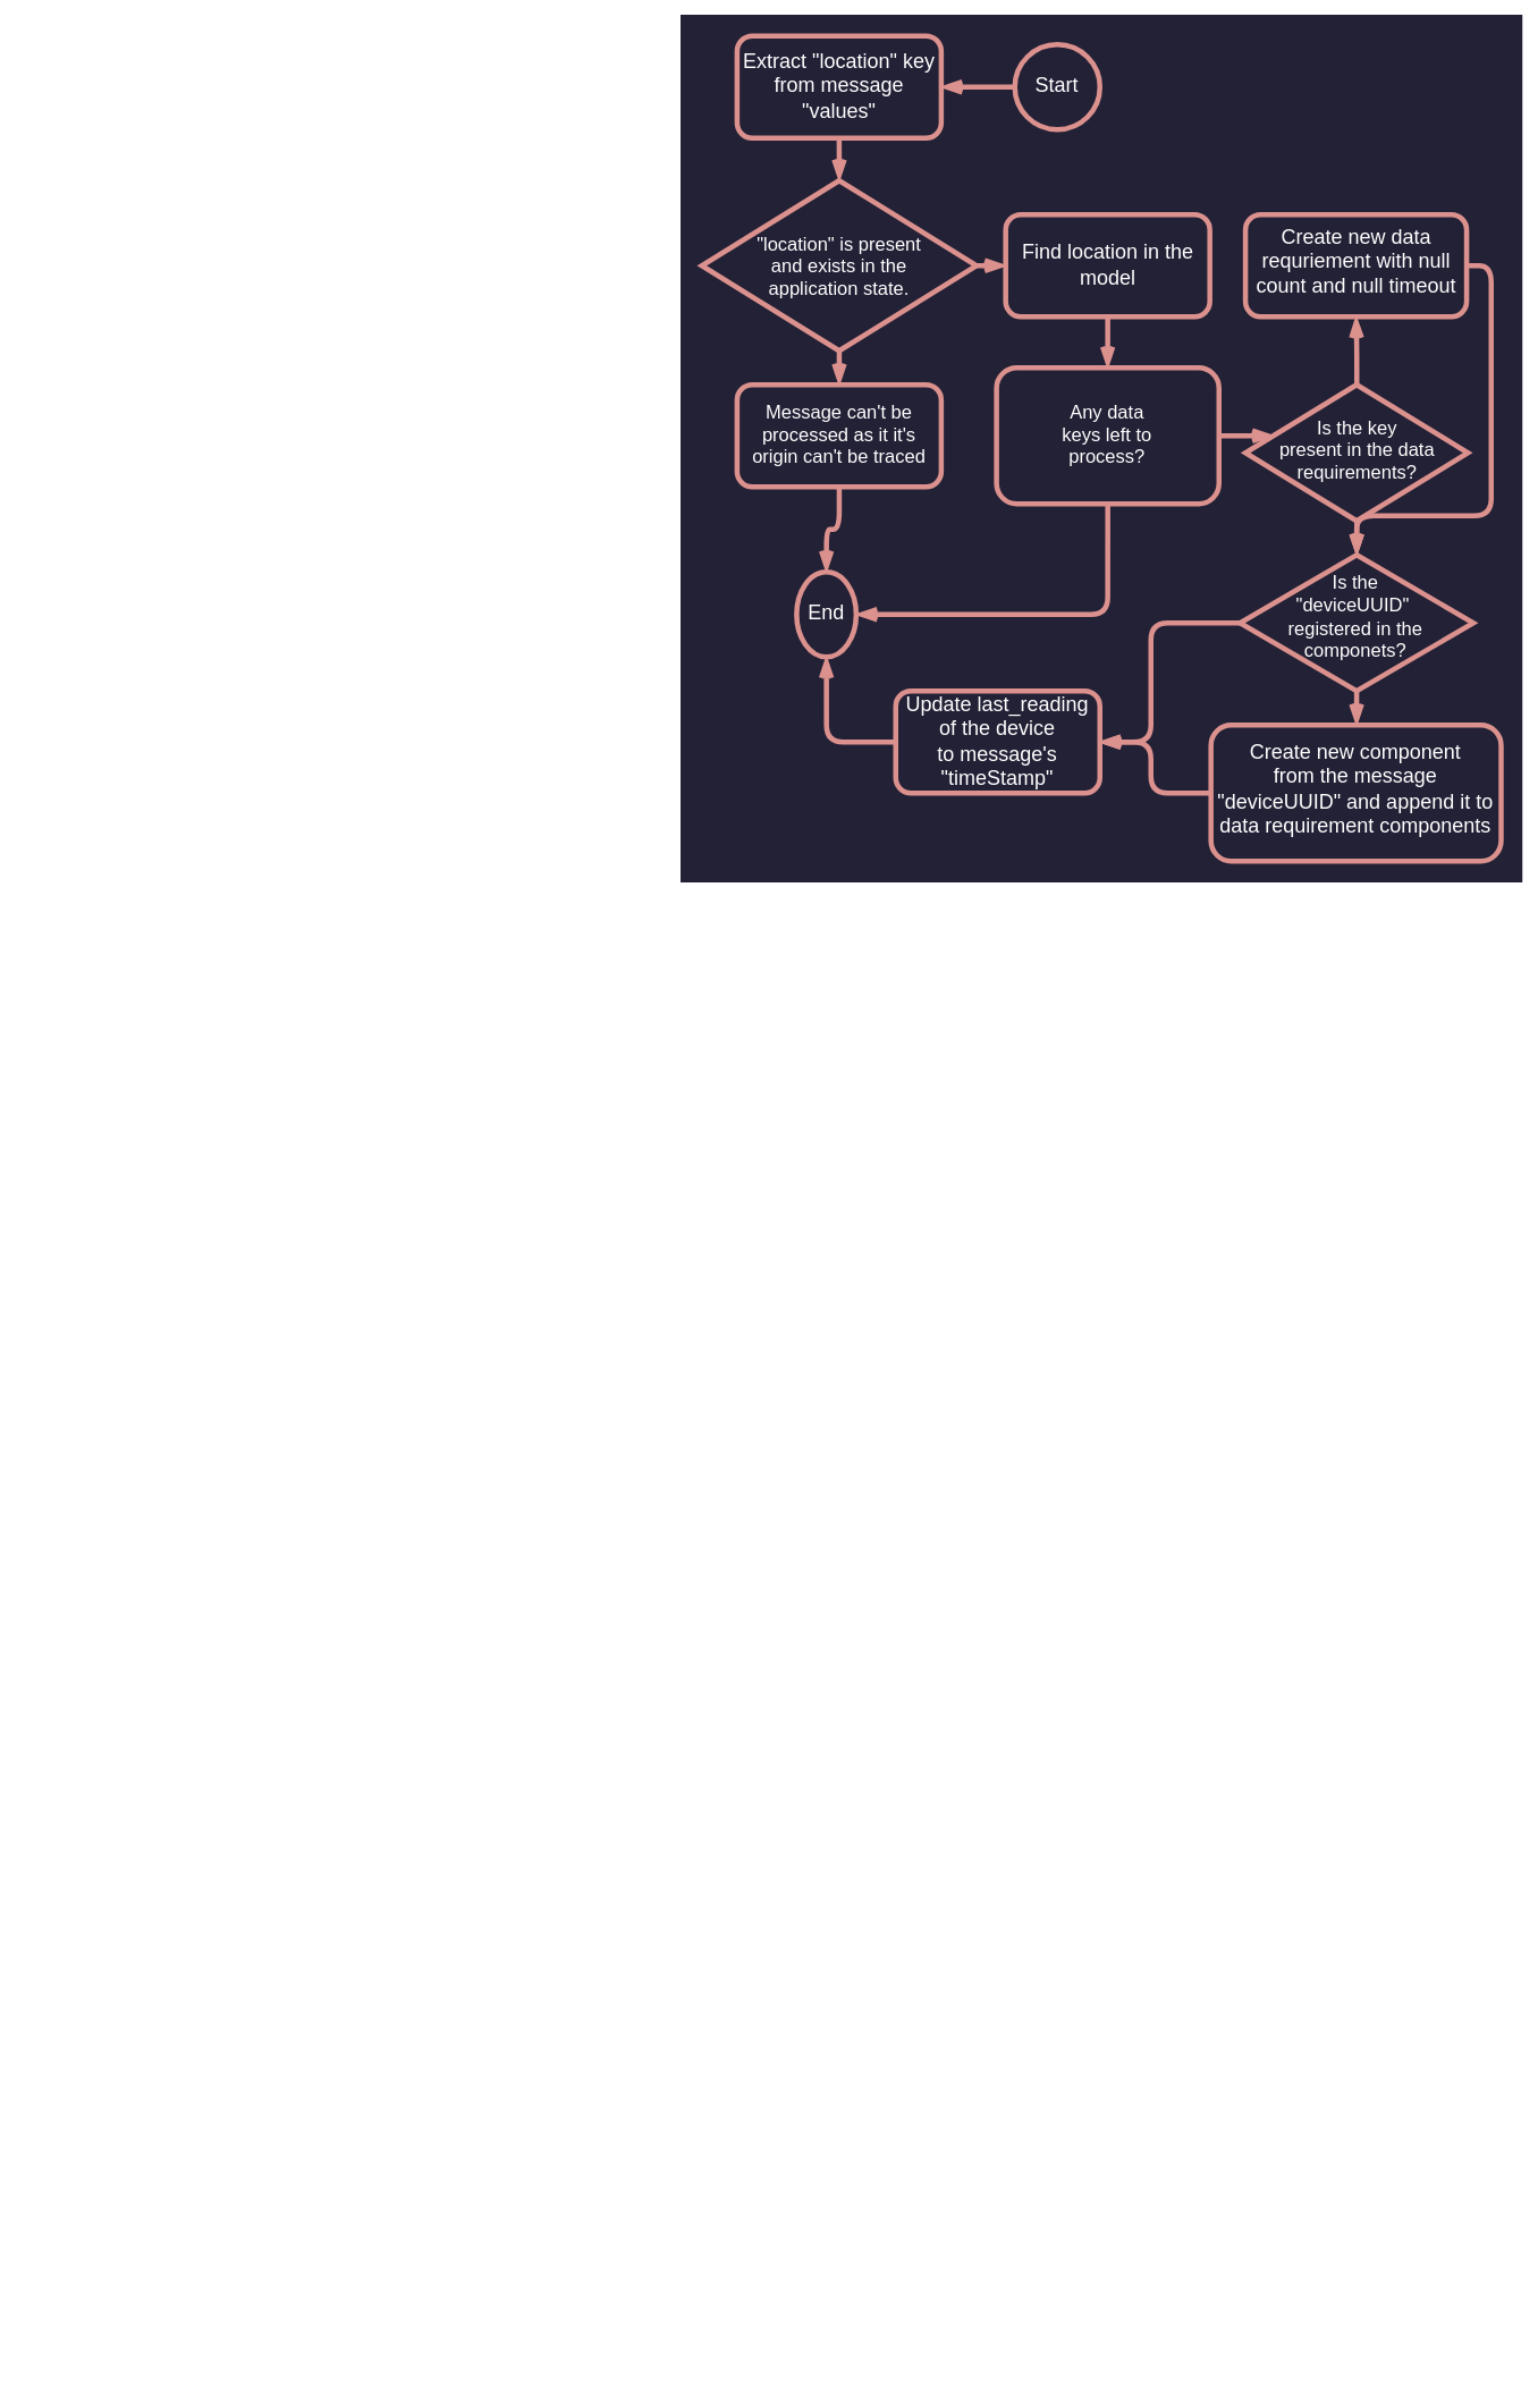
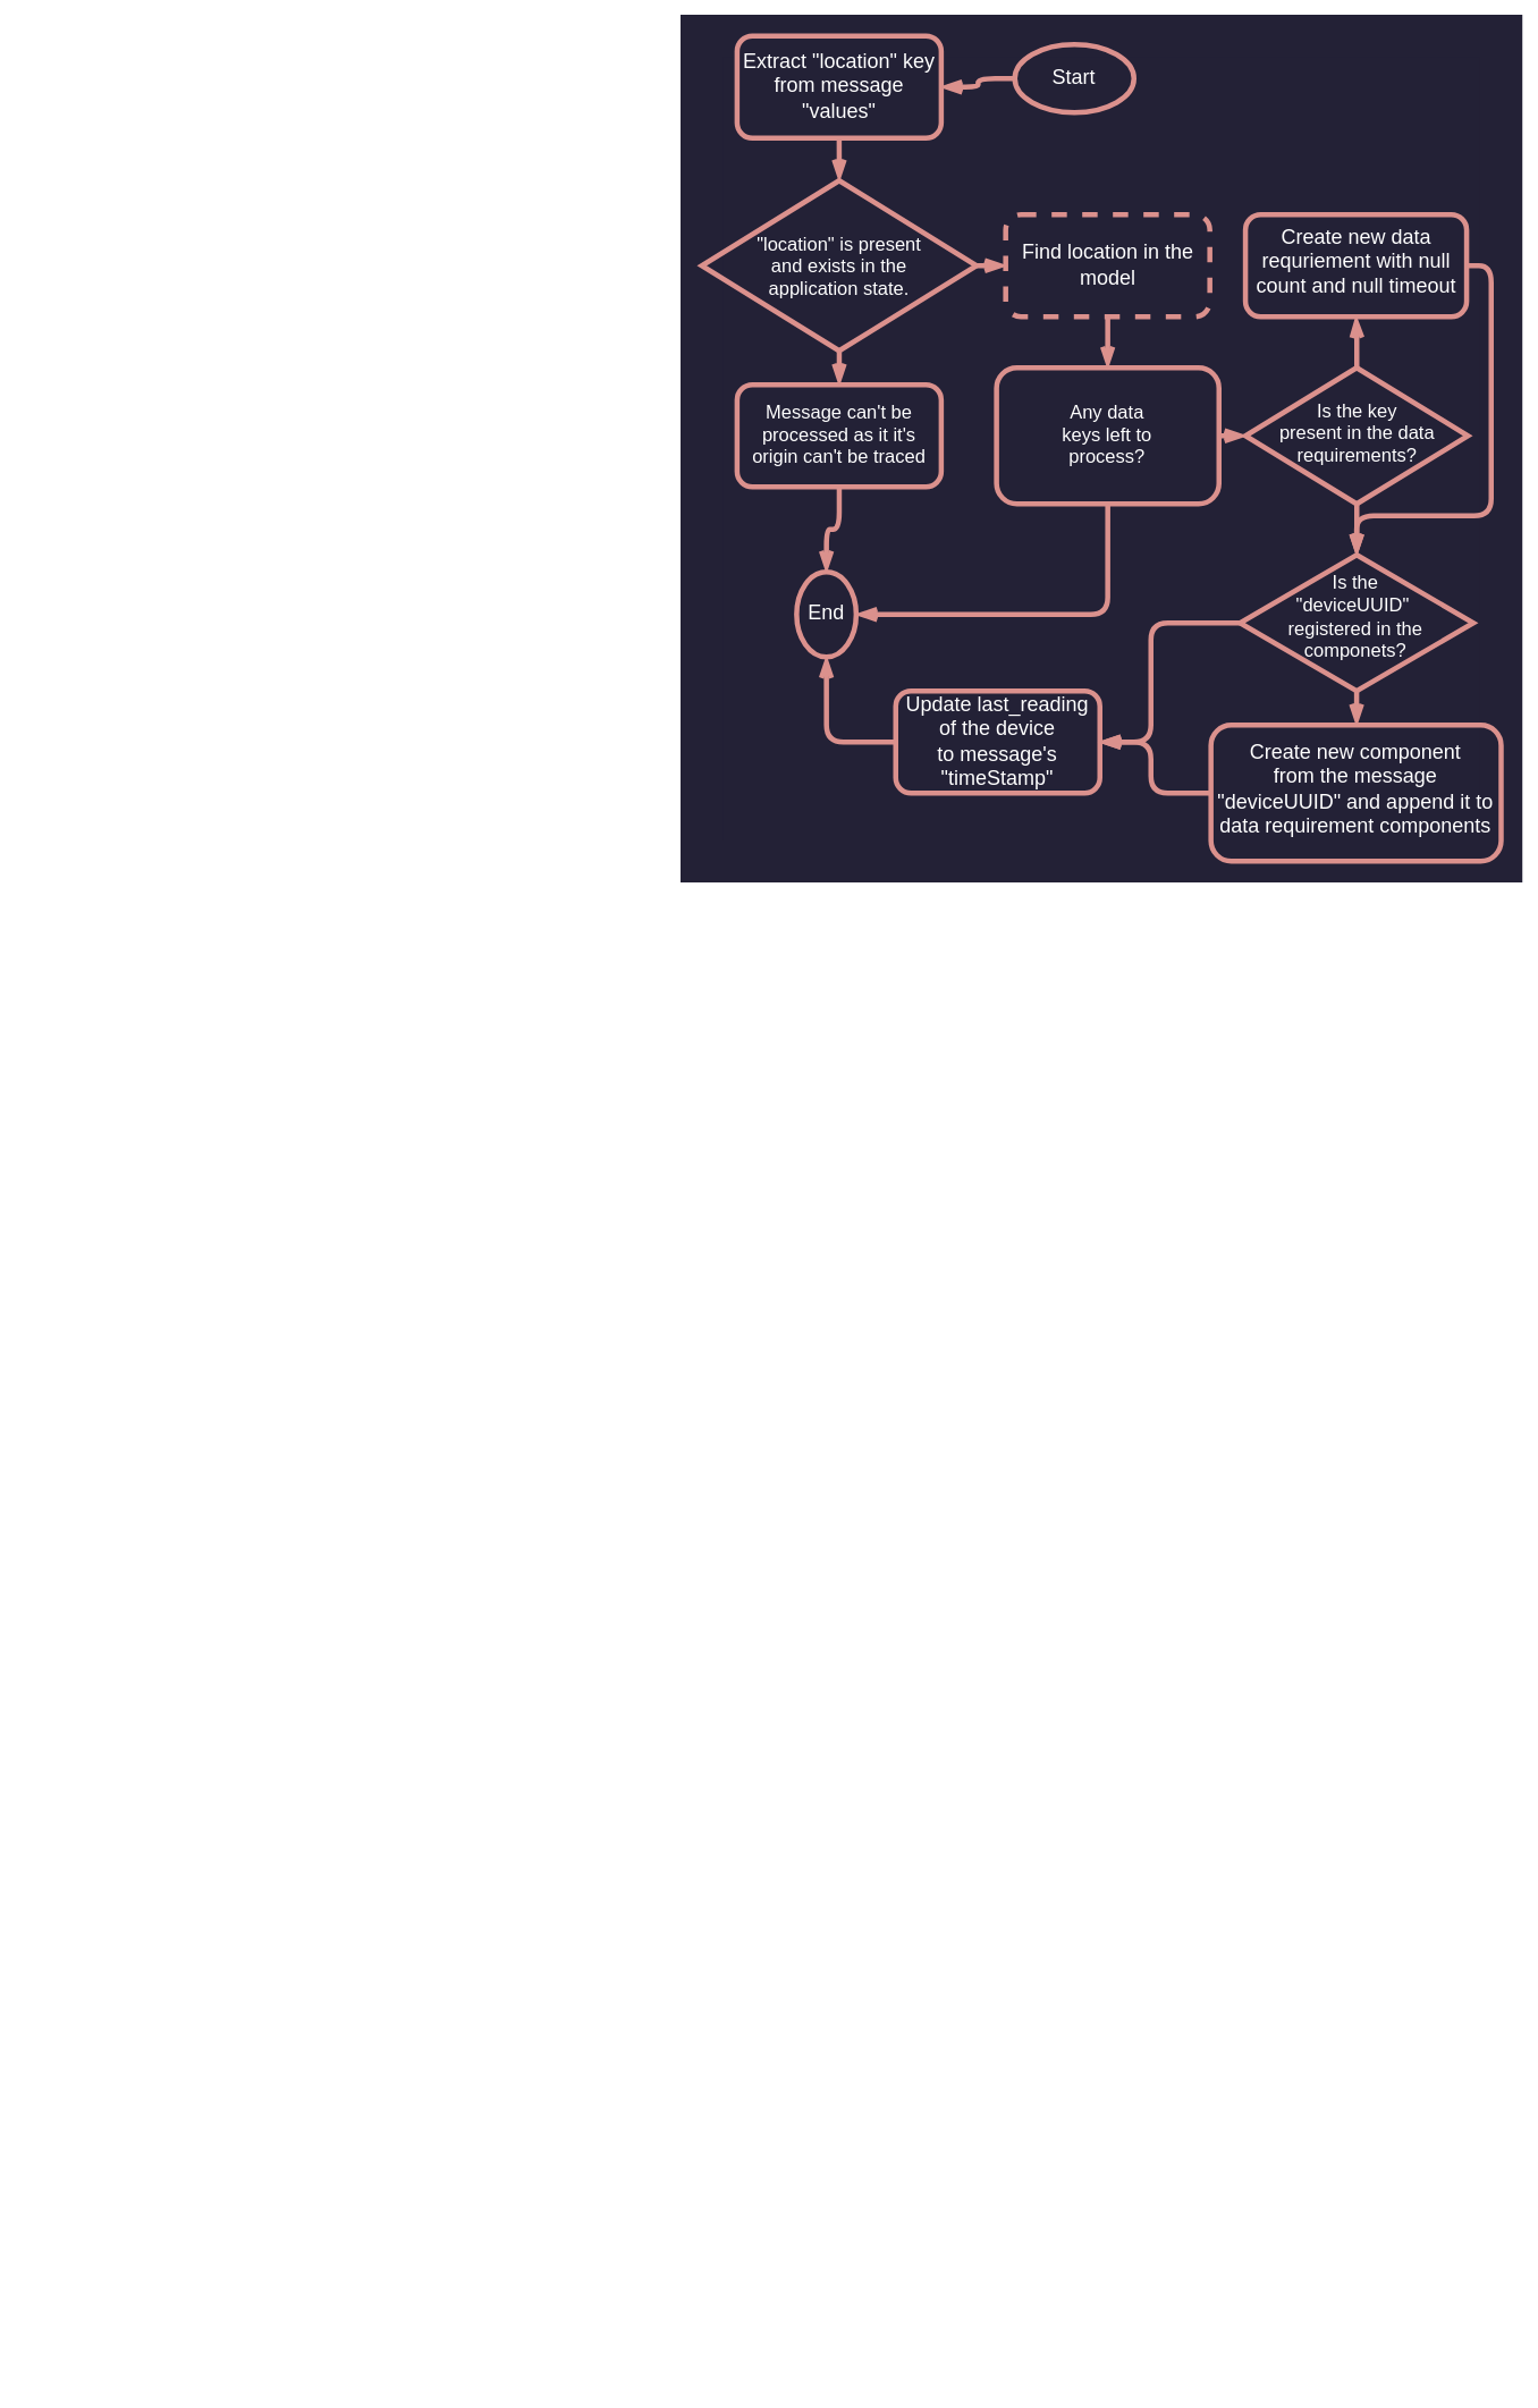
  <mxCell id="0" />
  <mxCell id="1" parent="0" />
  <mxCell id="2" value="" style="edgeStyle=orthogonalEdgeStyle;shape=connector;curved=0;rounded=1;orthogonalLoop=1;jettySize=auto;html=1;labelBackgroundColor=default;strokeColor=#666666;strokeWidth=3;align=center;verticalAlign=middle;fontFamily=Helvetica;fontSize=12;fontColor=#666666;endArrow=openThin;endFill=0;fillColor=#FAE5C7;" parent="1" edge="1"><mxGeometry relative="1" as="geometry"><mxPoint x="20" y="1273.034" as="sourcePoint" /></mxGeometry></mxCell>
  <mxCell id="3" value="" style="edgeStyle=orthogonalEdgeStyle;shape=connector;curved=0;rounded=1;orthogonalLoop=1;jettySize=auto;html=1;labelBackgroundColor=default;strokeColor=#666666;strokeWidth=3;align=center;verticalAlign=middle;fontFamily=Helvetica;fontSize=12;fontColor=#666666;endArrow=openThin;endFill=0;fillColor=#FAE5C7;" parent="1" edge="1"><mxGeometry relative="1" as="geometry"><mxPoint x="48.38" y="1393" as="targetPoint" /></mxGeometry></mxCell>
  <mxCell id="4" value="" style="group;fontColor=#FFFFFF;fillColor=#232136;strokeColor=#232136;strokeWidth=25;" vertex="1" connectable="0" parent="1"><mxGeometry x="412" y="20.495" width="469.83" height="485" as="geometry" /></mxCell>
- <mxCell id="5" value="Start" style="ellipse;whiteSpace=wrap;html=1;aspect=fixed;strokeColor=#DB918D;fontColor=#FFFFFF;fillColor=none;strokeWidth=3;container=0;" parent="4" vertex="1"><mxGeometry x="184" y="5" width="50" height="50" as="geometry" /></mxCell>
+ <mxCell id="5" value="Start" style="ellipse;whiteSpace=wrap;html=1;aspect=fixed;strokeColor=#DB918D;fontColor=#FFFFFF;fillColor=none;strokeWidth=3;container=0;" parent="4" vertex="1"><mxGeometry x="184" y="5" width="70" height="40" as="geometry" /></mxCell>
  <mxCell id="6" value="" style="edgeStyle=orthogonalEdgeStyle;shape=connector;curved=0;rounded=1;orthogonalLoop=1;jettySize=auto;html=1;labelBackgroundColor=default;strokeColor=#DB918D;strokeWidth=3;align=center;verticalAlign=middle;fontFamily=Helvetica;fontSize=12;fontColor=#FFFFFF;endArrow=openThin;endFill=0;fillColor=#FAE5C7;exitX=0.5;exitY=1;exitDx=0;exitDy=0;" parent="4" target="9" edge="1" source="7"><mxGeometry relative="1" as="geometry"><mxPoint x="80.75" y="47" as="sourcePoint" /></mxGeometry></mxCell>
  <mxCell id="7" value="Extract &quot;location&quot; key from message &quot;values&quot;" style="rounded=1;whiteSpace=wrap;html=1;strokeColor=#DB918D;fontColor=#FFFFFF;fillColor=none;strokeWidth=3;container=0;" parent="4" vertex="1"><mxGeometry x="20.75" width="120" height="60" as="geometry" /></mxCell>
  <mxCell id="8" value="" style="edgeStyle=orthogonalEdgeStyle;shape=connector;curved=0;rounded=1;orthogonalLoop=1;jettySize=auto;html=1;labelBackgroundColor=default;strokeColor=#DB918D;strokeWidth=3;align=center;verticalAlign=middle;fontFamily=Helvetica;fontSize=12;fontColor=#FFFFFF;endArrow=openThin;endFill=0;fillColor=#FAE5C7;" parent="4" source="5" target="7" edge="1"><mxGeometry relative="1" as="geometry" /></mxCell>
  <mxCell id="9" value="&quot;location&quot; is present &lt;br style=&quot;font-size: 11px;&quot;&gt;and exists in the&lt;br style=&quot;font-size: 11px;&quot;&gt;application state." style="rhombus;whiteSpace=wrap;html=1;rounded=0;strokeColor=#DB918D;strokeWidth=3;align=center;verticalAlign=middle;fontFamily=Helvetica;fontSize=11;fontColor=#FFFFFF;fillColor=none;spacingTop=2;container=0;" parent="4" vertex="1"><mxGeometry y="85" width="161.5" height="100" as="geometry" /></mxCell>
  <mxCell id="10" value="Message can't be processed as it it's origin can't be traced" style="rounded=1;whiteSpace=wrap;html=1;strokeColor=#DB918D;strokeWidth=3;align=center;verticalAlign=middle;fontFamily=Helvetica;fontSize=11;fontColor=#FFFFFF;fillColor=none;container=0;" parent="4" vertex="1"><mxGeometry x="20.75" y="205.0" width="120" height="60" as="geometry" /></mxCell>
  <mxCell id="11" value="" style="edgeStyle=orthogonalEdgeStyle;shape=connector;curved=0;rounded=1;orthogonalLoop=1;jettySize=auto;html=1;labelBackgroundColor=default;strokeColor=#DB918D;strokeWidth=3;align=center;verticalAlign=middle;fontFamily=Helvetica;fontSize=12;fontColor=#FFFFFF;endArrow=openThin;endFill=0;fillColor=#FAE5C7;" parent="4" source="9" target="10" edge="1"><mxGeometry relative="1" as="geometry" /></mxCell>
- <mxCell id="12" value="&lt;font style=&quot;&quot; face=&quot;Helvetica&quot;&gt;Find location in the model&lt;/font&gt;" style="rounded=1;whiteSpace=wrap;html=1;strokeColor=#DB918D;fontColor=#FFFFFF;fillColor=none;strokeWidth=3;container=0;" parent="4" vertex="1"><mxGeometry x="178.62" y="105" width="120" height="60" as="geometry" /></mxCell>
+ <mxCell id="12" value="&lt;font style=&quot;&quot; face=&quot;Helvetica&quot;&gt;Find location in the model&lt;/font&gt;" style="rounded=1;whiteSpace=wrap;html=1;strokeColor=#DB918D;fontColor=#FFFFFF;fillColor=none;strokeWidth=3;container=0;dashed=1;" parent="4" vertex="1"><mxGeometry x="178.62" y="105" width="120" height="60" as="geometry" /></mxCell>
  <mxCell id="13" value="" style="edgeStyle=orthogonalEdgeStyle;shape=connector;curved=0;rounded=1;orthogonalLoop=1;jettySize=auto;html=1;labelBackgroundColor=default;strokeColor=#DB918D;strokeWidth=3;align=center;verticalAlign=middle;fontFamily=Helvetica;fontSize=12;fontColor=#FFFFFF;endArrow=openThin;endFill=0;fillColor=#FAE5C7;" parent="4" source="9" target="12" edge="1"><mxGeometry relative="1" as="geometry"><Array as="points"><mxPoint x="174" y="135" /><mxPoint x="174" y="135" /></Array></mxGeometry></mxCell>
  <mxCell id="14" value="Is the &lt;br&gt;&quot;deviceUUID&quot;&amp;nbsp;&lt;br&gt;registered in the &lt;br&gt;componets?" style="rhombus;whiteSpace=wrap;html=1;rounded=0;strokeColor=#DB918D;strokeWidth=3;align=center;verticalAlign=middle;fontFamily=Helvetica;fontSize=11;fontColor=#FFFFFF;fillColor=none;spacingTop=-6;container=0;" parent="4" vertex="1"><mxGeometry x="316.37" y="305" width="137.13" height="80" as="geometry" /></mxCell>
  <mxCell id="15" style="edgeStyle=orthogonalEdgeStyle;shape=connector;curved=0;rounded=1;orthogonalLoop=1;jettySize=auto;html=1;labelBackgroundColor=default;strokeColor=#DB918D;strokeWidth=3;align=center;verticalAlign=middle;fontFamily=Helvetica;fontSize=12;fontColor=#FFFFFF;endArrow=openThin;endFill=0;fillColor=#FAE5C7;entryX=0.5;entryY=0;entryDx=0;entryDy=0;exitX=1;exitY=0.5;exitDx=0;exitDy=0;" parent="4" source="16" target="14" edge="1"><mxGeometry relative="1" as="geometry"><Array as="points"><mxPoint x="464" y="135" /><mxPoint x="464" y="282" /><mxPoint x="385" y="282" /></Array></mxGeometry></mxCell>
  <mxCell id="16" value="Create new data requriement with null count and null timeout" style="rounded=1;whiteSpace=wrap;html=1;strokeColor=#DB918D;fontColor=#FFFFFF;fillColor=none;strokeWidth=3;spacingTop=-4;container=0;" parent="4" vertex="1"><mxGeometry x="319.55" y="105" width="130" height="60" as="geometry" /></mxCell>
  <mxCell id="17" value="Any data &lt;br&gt;keys left to&lt;br&gt;process?" style="whiteSpace=wrap;html=1;strokeColor=#DB918D;strokeWidth=3;align=center;verticalAlign=middle;fontFamily=Helvetica;fontSize=11;fontColor=#FFFFFF;fillColor=none;spacingTop=-1;container=0;rounded=1;" parent="4" vertex="1"><mxGeometry x="173.245" y="195.0" width="130.75" height="80" as="geometry" /></mxCell>
  <mxCell id="18" style="edgeStyle=orthogonalEdgeStyle;shape=connector;curved=0;rounded=1;orthogonalLoop=1;jettySize=auto;html=1;labelBackgroundColor=default;strokeColor=#DB918D;strokeWidth=3;align=center;verticalAlign=middle;fontFamily=Helvetica;fontSize=12;fontColor=#FFFFFF;endArrow=openThin;endFill=0;fillColor=#FAE5C7;" parent="4" source="12" target="17" edge="1"><mxGeometry relative="1" as="geometry" /></mxCell>
  <mxCell id="19" value="Update last_reading of the device&lt;br&gt;to message's &quot;timeStamp&quot;" style="rounded=1;whiteSpace=wrap;html=1;strokeColor=#DB918D;fontColor=#FFFFFF;fillColor=none;strokeWidth=3;container=0;" parent="4" vertex="1"><mxGeometry x="114" y="385" width="120" height="60" as="geometry" /></mxCell>
  <mxCell id="20" style="edgeStyle=orthogonalEdgeStyle;shape=connector;curved=0;rounded=1;orthogonalLoop=1;jettySize=auto;html=1;labelBackgroundColor=default;strokeColor=#DB918D;strokeWidth=3;align=center;verticalAlign=middle;fontFamily=Helvetica;fontSize=12;fontColor=#FFFFFF;endArrow=openThin;endFill=0;fillColor=#FAE5C7;exitX=0;exitY=0.5;exitDx=0;exitDy=0;" parent="4" source="14" target="19" edge="1"><mxGeometry relative="1" as="geometry"><Array as="points"><mxPoint x="264" y="345" /><mxPoint x="264" y="415" /></Array></mxGeometry></mxCell>
  <mxCell id="21" style="edgeStyle=orthogonalEdgeStyle;shape=connector;curved=0;rounded=1;orthogonalLoop=1;jettySize=auto;html=1;labelBackgroundColor=default;strokeColor=#DB918D;strokeWidth=3;align=center;verticalAlign=middle;fontFamily=Helvetica;fontSize=12;fontColor=#FFFFFF;endArrow=openThin;endFill=0;fillColor=#FAE5C7;" parent="4" source="23" target="16" edge="1"><mxGeometry relative="1" as="geometry" /></mxCell>
  <mxCell id="22" value="" style="edgeStyle=orthogonalEdgeStyle;shape=connector;curved=0;rounded=1;orthogonalLoop=1;jettySize=auto;html=1;labelBackgroundColor=default;strokeColor=#DB918D;strokeWidth=3;align=center;verticalAlign=middle;fontFamily=Helvetica;fontSize=12;fontColor=#FFFFFF;endArrow=openThin;endFill=0;fillColor=#FAE5C7;" parent="4" source="23" target="14" edge="1"><mxGeometry relative="1" as="geometry" /></mxCell>
- <mxCell id="23" value="Is the key &lt;br&gt;present in the data requirements?" style="rhombus;whiteSpace=wrap;html=1;rounded=0;strokeColor=#DB918D;strokeWidth=3;align=center;verticalAlign=middle;fontFamily=Helvetica;fontSize=11;fontColor=#FFFFFF;fillColor=none;spacingTop=-3;container=0;" parent="4" vertex="1"><mxGeometry x="319.555" y="205" width="130.75" height="80" as="geometry" /></mxCell>
+ <mxCell id="23" value="Is the key &lt;br&gt;present in the data requirements?" style="rhombus;whiteSpace=wrap;html=1;rounded=0;strokeColor=#DB918D;strokeWidth=3;align=center;verticalAlign=middle;fontFamily=Helvetica;fontSize=11;fontColor=#FFFFFF;fillColor=none;spacingTop=-3;container=0;" parent="4" vertex="1"><mxGeometry x="319.555" y="195.0" width="130.75" height="80" as="geometry" /></mxCell>
  <mxCell id="24" value="" style="edgeStyle=orthogonalEdgeStyle;shape=connector;curved=0;rounded=1;orthogonalLoop=1;jettySize=auto;html=1;labelBackgroundColor=default;strokeColor=#DB918D;strokeWidth=3;align=center;verticalAlign=middle;fontFamily=Helvetica;fontSize=12;fontColor=#FFFFFF;endArrow=openThin;endFill=0;fillColor=#FAE5C7;" parent="4" source="17" target="23" edge="1"><mxGeometry relative="1" as="geometry"><Array as="points"><mxPoint x="314" y="235.0" /><mxPoint x="314" y="235.0" /></Array></mxGeometry></mxCell>
  <mxCell id="25" value="End" style="ellipse;whiteSpace=wrap;html=1;aspect=fixed;strokeColor=#DB918D;fontColor=#FFFFFF;fillColor=none;strokeWidth=3;container=0;" parent="4" vertex="1"><mxGeometry x="55.75" y="315" width="35" height="50" as="geometry" /></mxCell>
  <mxCell id="26" value="" style="edgeStyle=orthogonalEdgeStyle;shape=connector;curved=0;rounded=1;orthogonalLoop=1;jettySize=auto;html=1;labelBackgroundColor=default;strokeColor=#DB918D;strokeWidth=3;align=center;verticalAlign=middle;fontFamily=Helvetica;fontSize=12;fontColor=#FFFFFF;endArrow=openThin;endFill=0;fillColor=#FAE5C7;" parent="4" source="10" target="25" edge="1"><mxGeometry relative="1" as="geometry" /></mxCell>
  <mxCell id="27" style="edgeStyle=orthogonalEdgeStyle;shape=connector;curved=0;rounded=1;orthogonalLoop=1;jettySize=auto;html=1;labelBackgroundColor=default;strokeColor=#DB918D;strokeWidth=3;align=center;verticalAlign=middle;fontFamily=Helvetica;fontSize=12;fontColor=#FFFFFF;endArrow=openThin;endFill=0;fillColor=#FAE5C7;exitX=0.5;exitY=1;exitDx=0;exitDy=0;entryX=1;entryY=0.5;entryDx=0;entryDy=0;" parent="4" source="17" target="25" edge="1"><mxGeometry relative="1" as="geometry" /></mxCell>
  <mxCell id="28" style="edgeStyle=orthogonalEdgeStyle;shape=connector;curved=0;rounded=1;orthogonalLoop=1;jettySize=auto;html=1;labelBackgroundColor=default;strokeColor=#DB918D;strokeWidth=3;align=center;verticalAlign=middle;fontFamily=Helvetica;fontSize=12;fontColor=#FFFFFF;endArrow=openThin;endFill=0;fillColor=#FAE5C7;" parent="4" source="19" target="25" edge="1"><mxGeometry relative="1" as="geometry" /></mxCell>
  <mxCell id="29" style="edgeStyle=orthogonalEdgeStyle;shape=connector;curved=0;rounded=1;orthogonalLoop=1;jettySize=auto;html=1;exitX=0;exitY=0.5;exitDx=0;exitDy=0;labelBackgroundColor=default;strokeColor=#DB918D;strokeWidth=3;align=center;verticalAlign=middle;fontFamily=Helvetica;fontSize=12;fontColor=#FFFFFF;endArrow=openThin;endFill=0;fillColor=#FAE5C7;" parent="4" source="30" target="19" edge="1"><mxGeometry relative="1" as="geometry"><Array as="points"><mxPoint x="264" y="445" /><mxPoint x="264" y="415" /></Array></mxGeometry></mxCell>
  <mxCell id="30" value="Create new component&lt;br&gt;from the message &quot;deviceUUID&quot; and append it to data requirement components" style="rounded=1;whiteSpace=wrap;html=1;strokeColor=#DB918D;fontColor=#FFFFFF;fillColor=none;strokeWidth=3;spacingTop=-4;container=0;" parent="4" vertex="1"><mxGeometry x="299.28" y="405" width="170.55" height="80" as="geometry" /></mxCell>
  <mxCell id="31" value="" style="edgeStyle=orthogonalEdgeStyle;shape=connector;curved=0;rounded=1;orthogonalLoop=1;jettySize=auto;html=1;labelBackgroundColor=default;strokeColor=#DB918D;strokeWidth=3;align=center;verticalAlign=middle;fontFamily=Helvetica;fontSize=12;fontColor=#FFFFFF;endArrow=openThin;endFill=0;fillColor=#FAE5C7;" parent="4" source="14" target="30" edge="1"><mxGeometry relative="1" as="geometry" /></mxCell>
